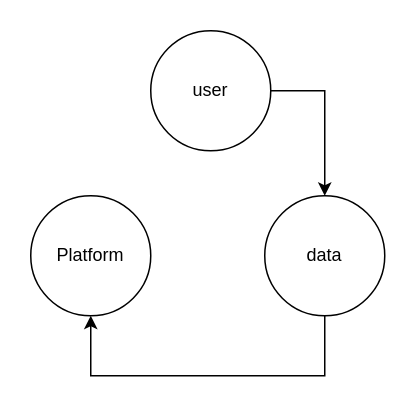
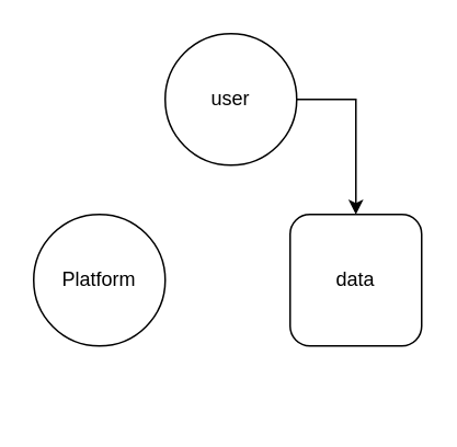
  <mxCell id="0" />
  <mxCell id="1" parent="0" />
  <mxCell id="2" style="edgeStyle=orthogonalEdgeStyle;rounded=0;orthogonalLoop=1;jettySize=auto;html=1;exitX=1;exitY=0.5;exitDx=0;exitDy=0;entryX=0.5;entryY=0;entryDx=0;entryDy=0;" edge="1" parent="1" source="3" target="5"><mxGeometry relative="1" as="geometry" /></mxCell>
  <mxCell id="3" value="user" style="ellipse;whiteSpace=wrap;html=1;aspect=fixed;" vertex="1" parent="1"><mxGeometry x="100" y="20" width="80" height="80" as="geometry" /></mxCell>
- <mxCell id="4" style="edgeStyle=orthogonalEdgeStyle;rounded=0;orthogonalLoop=1;jettySize=auto;html=1;entryX=0.5;entryY=1;entryDx=0;entryDy=0;" edge="1" parent="1" source="5" target="6"><mxGeometry relative="1" as="geometry"><Array as="points"><mxPoint x="216" y="250" /><mxPoint x="60" y="250" /></Array></mxGeometry></mxCell>
- <mxCell id="5" value="data" style="ellipse;whiteSpace=wrap;html=1;aspect=fixed;" vertex="1" parent="1"><mxGeometry x="176" y="130" width="80" height="80" as="geometry" /></mxCell>
+ <mxCell id="5" value="data" style="whiteSpace=wrap;html=1;aspect=fixed;rounded=1;" vertex="1" parent="1"><mxGeometry x="176" y="130" width="80" height="80" as="geometry" /></mxCell>
  <mxCell id="6" value="Platform" style="ellipse;whiteSpace=wrap;html=1;aspect=fixed;" vertex="1" parent="1"><mxGeometry x="20" y="130" width="80" height="80" as="geometry" /></mxCell>
